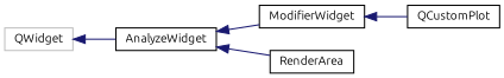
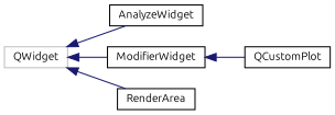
  digraph {
    fontname=Ubuntu
    rankdir=LR
    node [color=black fillcolor=white fontname=Ubuntu fontsize=10 shape=record style=filled]
    edge [color=midnightblue dir=back fontname=Ubuntu fontsize=10 labelfontname=Helvetica labelfontsize=10 style=solid]
    n1 [color=grey75 height=0.2 label=QWidget width=0.4]
    n2 [height=0.2 label=AnalyzeWidget width=0.4]
    n3 [height=0.2 label=ModifierWidget width=0.4]
    n4 [height=0.2 label=RenderArea width=0.4]
    n5 [height=0.2 label=QCustomPlot width=0.4]
    n1 -> n2
-   n2 -> n3
-   n2 -> n4
+   n1 -> n3
+   n1 -> n4
    n3 -> n5
  }
